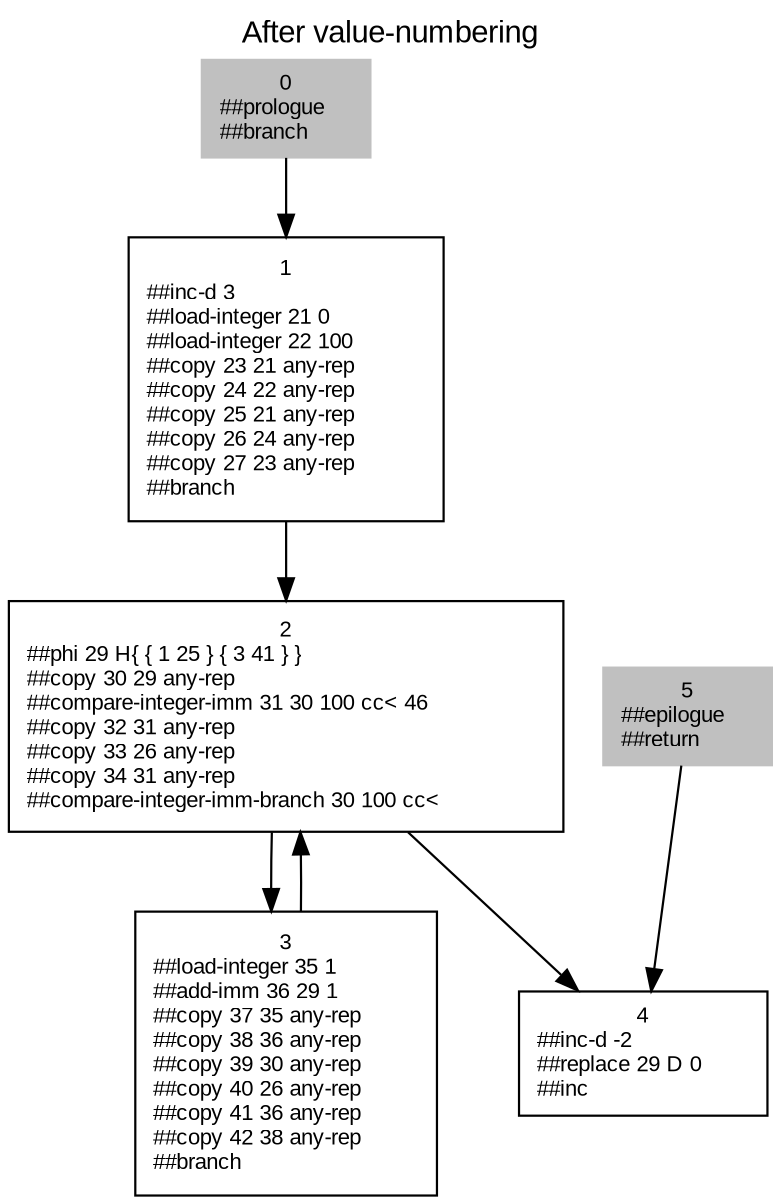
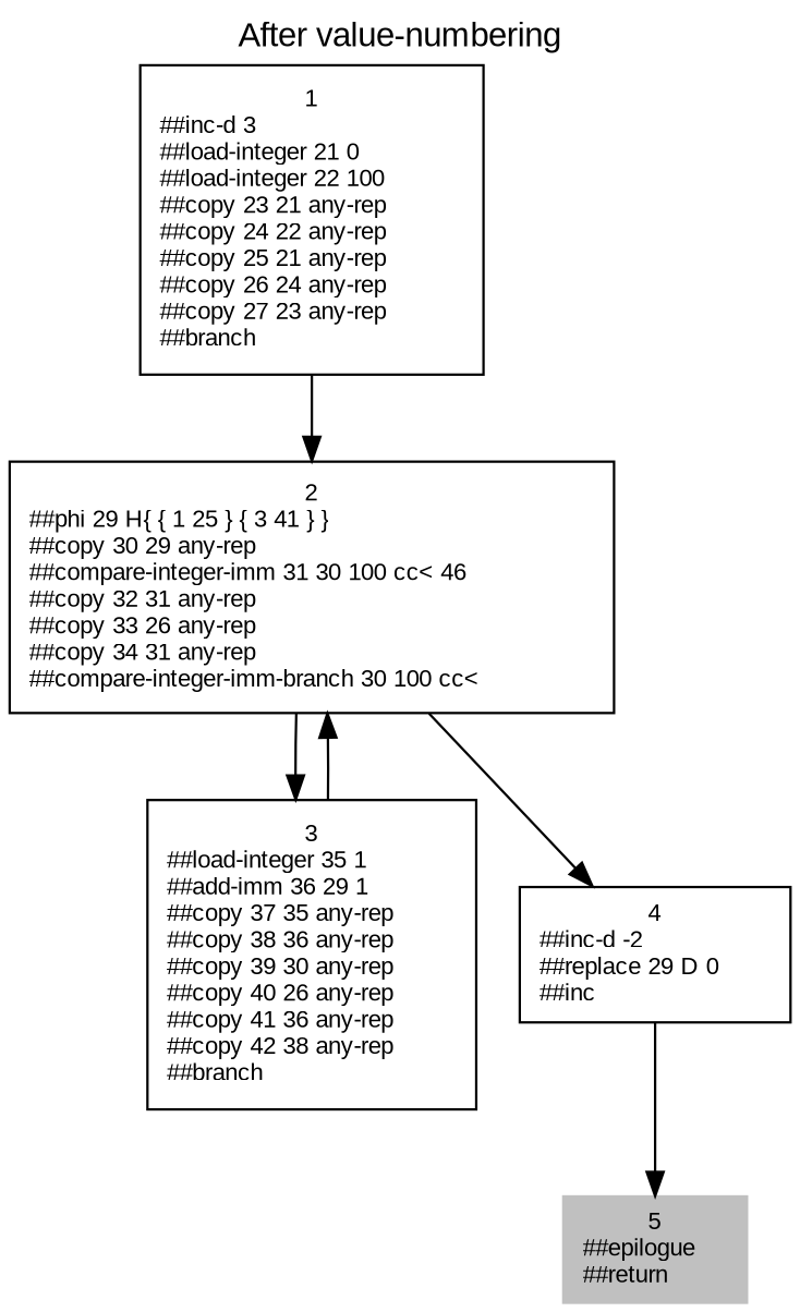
  digraph {
    fontname="Liberation Sans"
    label="After value-numbering"
    labelloc=t
    node [fontname="Liberation Sans" fontsize=10 shape=box]
    edge [fontname="Liberation Sans"]
-   n1 [color=grey height=0.61111 label="0\n##prologue\l##branch\l" style=filled width=1.0556]
    n2 [height=1.7778 label="1\n##inc-d 3\l##load-integer 21 0\l##load-integer 22 100\l##copy 23 21 any-rep\l##copy 24 22 any-rep\l##copy 25 21 any-rep\l##copy 26 24 any-rep\l##copy 27 23 any-rep\l##branch\l" width=1.9722]
    n3 [height=1.4444 label="2\n##phi 29 H{ { 1 25 } { 3 41 } }\l##copy 30 29 any-rep\l##compare-integer-imm 31 30 100 cc< 46\l##copy 32 31 any-rep\l##copy 33 26 any-rep\l##copy 34 31 any-rep\l##compare-integer-imm-branch 30 100 cc<\l" width=3.4722]
    n4 [height=1.7778 label="3\n##load-integer 35 1\l##add-imm 36 29 1\l##copy 37 35 any-rep\l##copy 38 36 any-rep\l##copy 39 30 any-rep\l##copy 40 26 any-rep\l##copy 41 36 any-rep\l##copy 42 38 any-rep\l##branch\l" width=1.8889]
    n5 [height=0.77778 label="4\n##inc-d -2\l##replace 29 D 0\l##inc\l" width=1.5556]
    n6 [color=grey height=0.61111 label="5\n##epilogue\l##return\l" style=filled width=1.0556]
-   n1 -> n2
    n2 -> n3
    n3 -> n4
    n3 -> n5
    n4 -> n3
-   n6 -> n5
+   n5 -> n6
  }
